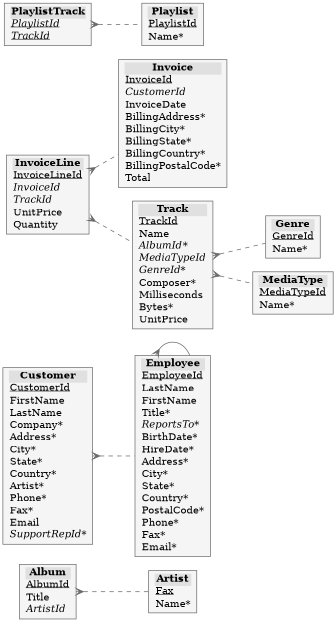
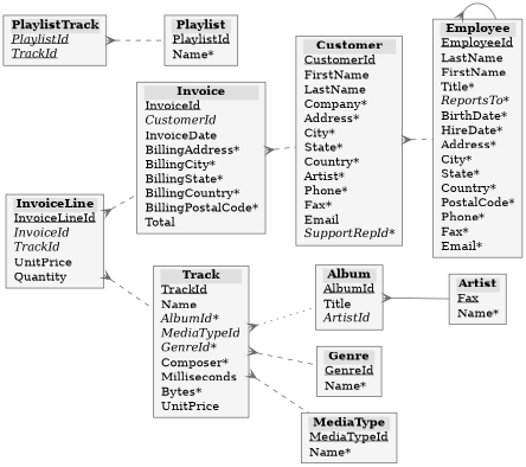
  digraph {
    bgcolor="#ffffff"
    rankdir=LR
    node [color="#6c6c6c" fillcolor="#f5f5f5" gradientangle=180 penwidth=1 shape=record style=filled]
    edge [arrowhead=none arrowtail=crow color="#696969" dir=both penwidth=1 style=dashed]
    n1 [label=<<table style="rounded" border="0" cellborder="0" cellspacing="0" cellpadding="1">       <tr><td bgcolor="#e0e0e0" align="center" colspan="1"><font color="#000000"><b>Album</b></font></td></tr>       <tr><td align="left"><font color="#000000"><u>AlbumId</u></font></td></tr>       <tr><td align="left"><font color="#000000">Title</font></td></tr>       <tr><td align="left"><font color="#000000"><i>ArtistId</i></font></td></tr>     </table>>]
    n2 [label=<<table style="rounded" border="0" cellborder="0" cellspacing="0" cellpadding="1">       <tr><td bgcolor="#e0e0e0" align="center" colspan="1"><font color="#000000"><b>Artist</b></font></td></tr>       <tr><td align="left"><font color="#000000"><u>Fax</u></font></td></tr>       <tr><td align="left"><font color="#000000">Name*</font></td></tr>     </table>>]
    n3 [label=<<table style="rounded" border="0" cellborder="0" cellspacing="0" cellpadding="1">       <tr><td bgcolor="#e0e0e0" align="center" colspan="1"><font color="#000000"><b>Customer</b></font></td></tr>       <tr><td align="left"><font color="#000000"><u>CustomerId</u></font></td></tr>       <tr><td align="left"><font color="#000000">FirstName</font></td></tr>       <tr><td align="left"><font color="#000000">LastName</font></td></tr>       <tr><td align="left"><font color="#000000">Company*</font></td></tr>       <tr><td align="left"><font color="#000000">Address*</font></td></tr>       <tr><td align="left"><font color="#000000">City*</font></td></tr>       <tr><td align="left"><font color="#000000">State*</font></td></tr>       <tr><td align="left"><font color="#000000">Country*</font></td></tr>       <tr><td align="left"><font color="#000000">Artist*</font></td></tr>       <tr><td align="left"><font color="#000000">Phone*</font></td></tr>       <tr><td align="left"><font color="#000000">Fax*</font></td></tr>       <tr><td align="left"><font color="#000000">Email</font></td></tr>       <tr><td align="left"><font color="#000000"><i>SupportRepId</i>*</font></td></tr>     </table>>]
    n4 [label=<<table style="rounded" border="0" cellborder="0" cellspacing="0" cellpadding="1">       <tr><td bgcolor="#e0e0e0" align="center" colspan="1"><font color="#000000"><b>Employee</b></font></td></tr>       <tr><td align="left"><font color="#000000"><u>EmployeeId</u></font></td></tr>       <tr><td align="left"><font color="#000000">LastName</font></td></tr>       <tr><td align="left"><font color="#000000">FirstName</font></td></tr>       <tr><td align="left"><font color="#000000">Title*</font></td></tr>       <tr><td align="left"><font color="#000000"><i>ReportsTo</i>*</font></td></tr>       <tr><td align="left"><font color="#000000">BirthDate*</font></td></tr>       <tr><td align="left"><font color="#000000">HireDate*</font></td></tr>       <tr><td align="left"><font color="#000000">Address*</font></td></tr>       <tr><td align="left"><font color="#000000">City*</font></td></tr>       <tr><td align="left"><font color="#000000">State*</font></td></tr>       <tr><td align="left"><font color="#000000">Country*</font></td></tr>       <tr><td align="left"><font color="#000000">PostalCode*</font></td></tr>       <tr><td align="left"><font color="#000000">Phone*</font></td></tr>       <tr><td align="left"><font color="#000000">Fax*</font></td></tr>       <tr><td align="left"><font color="#000000">Email*</font></td></tr>     </table>>]
    n5 [label=<<table style="rounded" border="0" cellborder="0" cellspacing="0" cellpadding="1">       <tr><td bgcolor="#e0e0e0" align="center" colspan="1"><font color="#000000"><b>Genre</b></font></td></tr>       <tr><td align="left"><font color="#000000"><u>GenreId</u></font></td></tr>       <tr><td align="left"><font color="#000000">Name*</font></td></tr>     </table>>]
    n6 [label=<<table style="rounded" border="0" cellborder="0" cellspacing="0" cellpadding="1">       <tr><td bgcolor="#e0e0e0" align="center" colspan="1"><font color="#000000"><b>Invoice</b></font></td></tr>       <tr><td align="left"><font color="#000000"><u>InvoiceId</u></font></td></tr>       <tr><td align="left"><font color="#000000"><i>CustomerId</i></font></td></tr>       <tr><td align="left"><font color="#000000">InvoiceDate</font></td></tr>       <tr><td align="left"><font color="#000000">BillingAddress*</font></td></tr>       <tr><td align="left"><font color="#000000">BillingCity*</font></td></tr>       <tr><td align="left"><font color="#000000">BillingState*</font></td></tr>       <tr><td align="left"><font color="#000000">BillingCountry*</font></td></tr>       <tr><td align="left"><font color="#000000">BillingPostalCode*</font></td></tr>       <tr><td align="left"><font color="#000000">Total</font></td></tr>     </table>>]
    n7 [label=<<table style="rounded" border="0" cellborder="0" cellspacing="0" cellpadding="1">       <tr><td bgcolor="#e0e0e0" align="center" colspan="1"><font color="#000000"><b>InvoiceLine</b></font></td></tr>       <tr><td align="left"><font color="#000000"><u>InvoiceLineId</u></font></td></tr>       <tr><td align="left"><font color="#000000"><i>InvoiceId</i></font></td></tr>       <tr><td align="left"><font color="#000000"><i>TrackId</i></font></td></tr>       <tr><td align="left"><font color="#000000">UnitPrice</font></td></tr>       <tr><td align="left"><font color="#000000">Quantity</font></td></tr>     </table>>]
    n8 [label=<<table style="rounded" border="0" cellborder="0" cellspacing="0" cellpadding="1">       <tr><td bgcolor="#e0e0e0" align="center" colspan="1"><font color="#000000"><b>Track</b></font></td></tr>       <tr><td align="left"><font color="#000000"><u>TrackId</u></font></td></tr>       <tr><td align="left"><font color="#000000">Name</font></td></tr>       <tr><td align="left"><font color="#000000"><i>AlbumId</i>*</font></td></tr>       <tr><td align="left"><font color="#000000"><i>MediaTypeId</i></font></td></tr>       <tr><td align="left"><font color="#000000"><i>GenreId</i>*</font></td></tr>       <tr><td align="left"><font color="#000000">Composer*</font></td></tr>       <tr><td align="left"><font color="#000000">Milliseconds</font></td></tr>       <tr><td align="left"><font color="#000000">Bytes*</font></td></tr>       <tr><td align="left"><font color="#000000">UnitPrice</font></td></tr>     </table>>]
    n9 [label=<<table style="rounded" border="0" cellborder="0" cellspacing="0" cellpadding="1">       <tr><td bgcolor="#e0e0e0" align="center" colspan="1"><font color="#000000"><b>MediaType</b></font></td></tr>       <tr><td align="left"><font color="#000000"><u>MediaTypeId</u></font></td></tr>       <tr><td align="left"><font color="#000000">Name*</font></td></tr>     </table>>]
    n10 [label=<<table style="rounded" border="0" cellborder="0" cellspacing="0" cellpadding="1">       <tr><td bgcolor="#e0e0e0" align="center" colspan="1"><font color="#000000"><b>Playlist</b></font></td></tr>       <tr><td align="left"><font color="#000000"><u>PlaylistId</u></font></td></tr>       <tr><td align="left"><font color="#000000">Name*</font></td></tr>     </table>>]
    n11 [label=<<table style="rounded" border="0" cellborder="0" cellspacing="0" cellpadding="1">       <tr><td bgcolor="#e0e0e0" align="center" colspan="1"><font color="#000000"><b>PlaylistTrack</b></font></td></tr>       <tr><td align="left"><font color="#000000"><i><u>PlaylistId</u></i></font></td></tr>       <tr><td align="left"><font color="#000000"><i><u>TrackId</u></i></font></td></tr>     </table>>]
-   n1 -> n2
+   n1 -> n2 [style=bold]
    n3 -> n4
    n4 -> n4 [style=bold]
+   n6 -> n3
    n7 -> n6
    n7 -> n8
+   n8 -> n1 [style=dotted]
    n8 -> n5
    n8 -> n9
    n11 -> n10
  }
